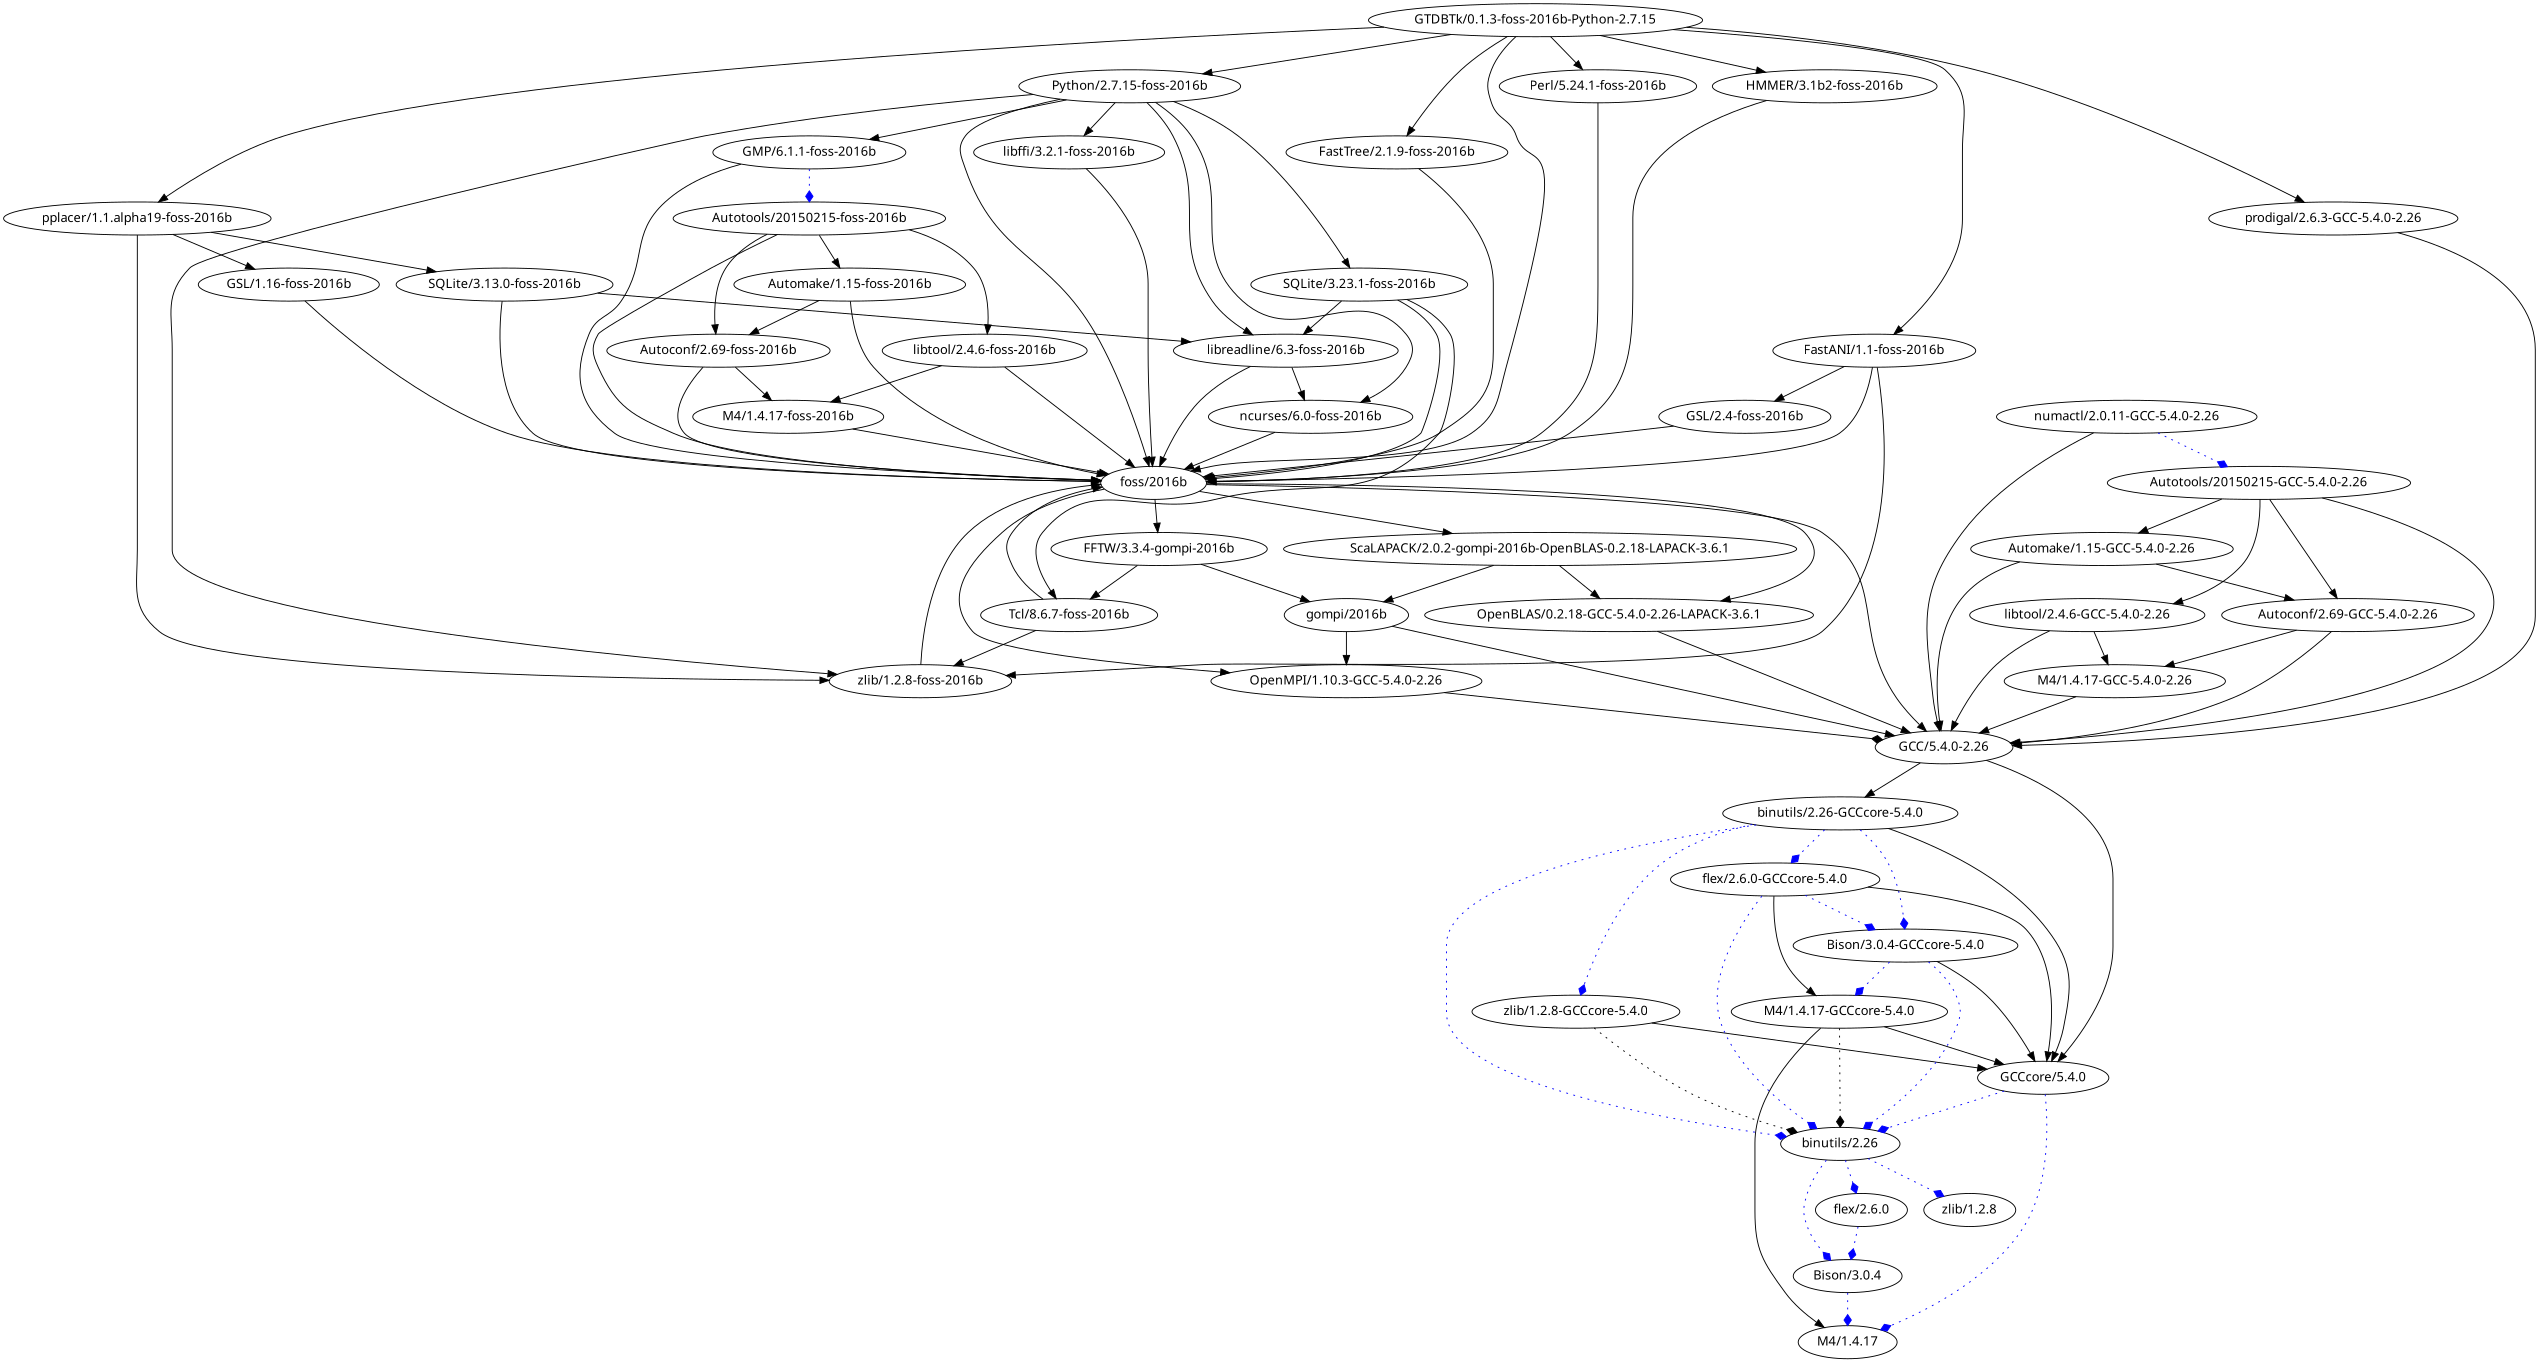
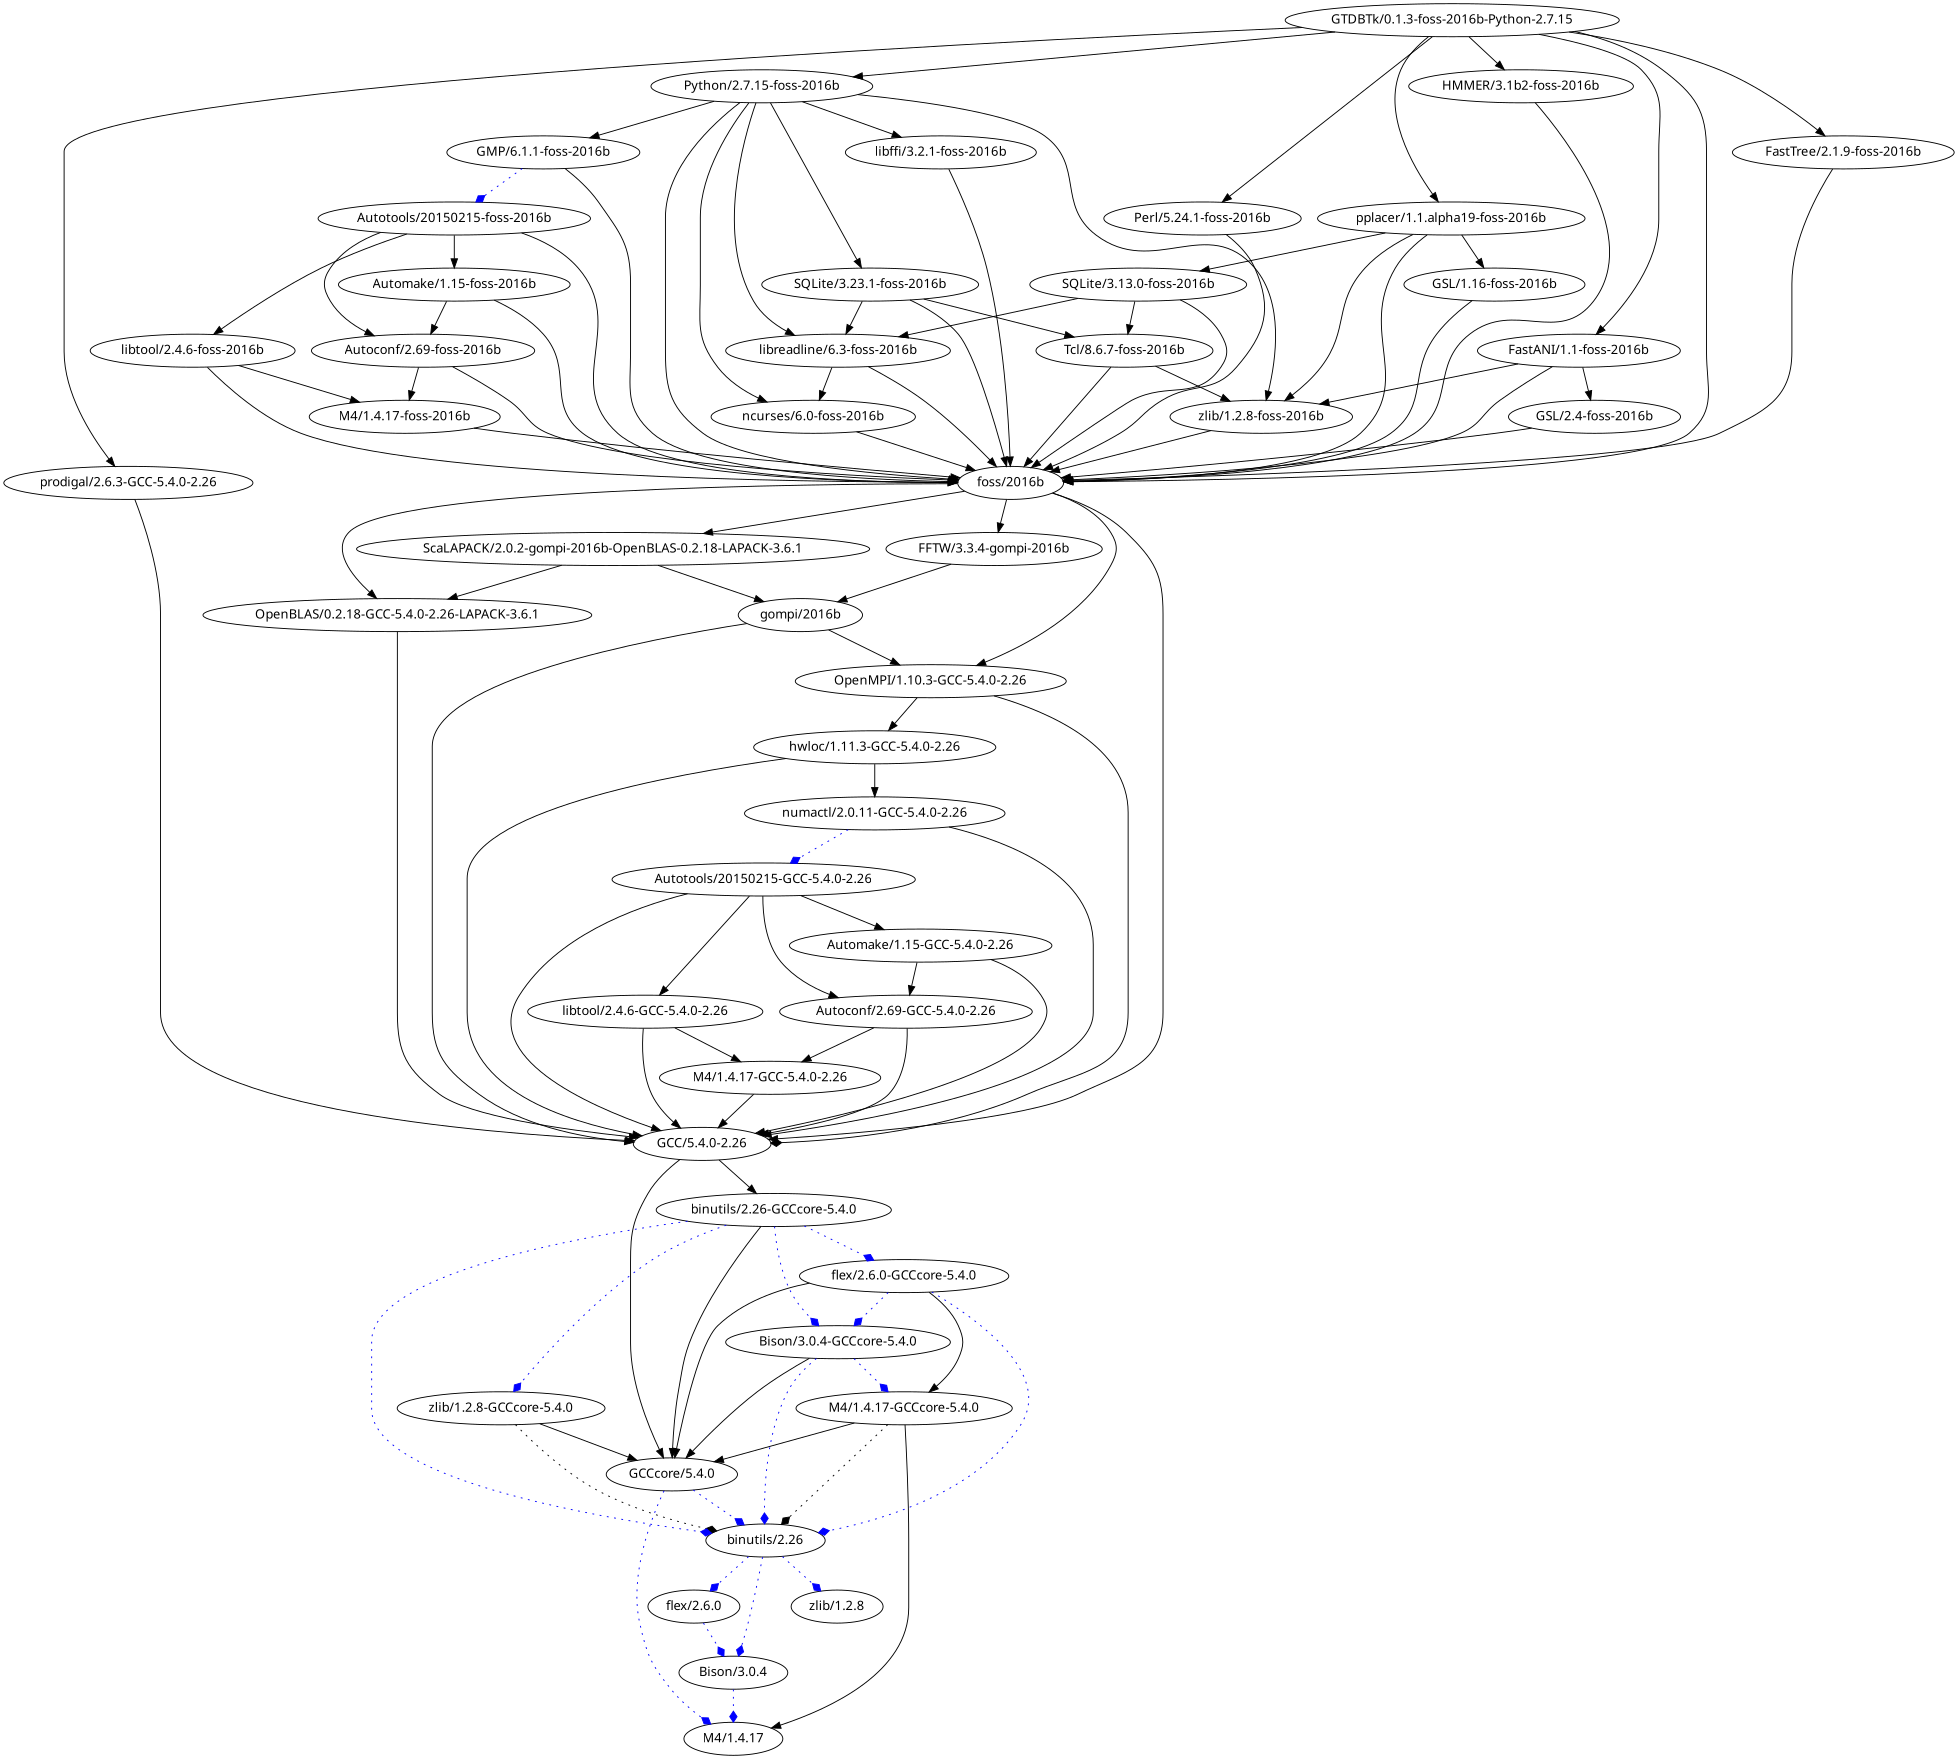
  digraph {
    fontname="Noto Sans"
    node [fontname="Noto Sans"]
    edge [fontname="Noto Sans"]
    "GMP/6.1.1-foss-2016b"
    "Autotools/20150215-foss-2016b"
    "foss/2016b"
    "libtool/2.4.6-foss-2016b"
    "Automake/1.15-foss-2016b"
    "Autoconf/2.69-foss-2016b"
    "GCC/5.4.0-2.26"
    "OpenMPI/1.10.3-GCC-5.4.0-2.26"
    "ScaLAPACK/2.0.2-gompi-2016b-OpenBLAS-0.2.18-LAPACK-3.6.1"
    "OpenBLAS/0.2.18-GCC-5.4.0-2.26-LAPACK-3.6.1"
    "FFTW/3.3.4-gompi-2016b"
    "zlib/1.2.8-GCCcore-5.4.0"
    "GCCcore/5.4.0"
    "binutils/2.26"
    "M4/1.4.17"
    "flex/2.6.0"
    "Bison/3.0.4"
    "zlib/1.2.8"
    "libreadline/6.3-foss-2016b"
    "ncurses/6.0-foss-2016b"
+   "hwloc/1.11.3-GCC-5.4.0-2.26"
    "numactl/2.0.11-GCC-5.4.0-2.26"
    "binutils/2.26-GCCcore-5.4.0"
    "Autotools/20150215-GCC-5.4.0-2.26"
    "M4/1.4.17-foss-2016b"
    "flex/2.6.0-GCCcore-5.4.0"
    "Bison/3.0.4-GCCcore-5.4.0"
    "M4/1.4.17-GCCcore-5.4.0"
    "Autoconf/2.69-GCC-5.4.0-2.26"
    "M4/1.4.17-GCC-5.4.0-2.26"
    "FastTree/2.1.9-foss-2016b"
    "prodigal/2.6.3-GCC-5.4.0-2.26"
    "gompi/2016b"
    "Python/2.7.15-foss-2016b"
    "SQLite/3.23.1-foss-2016b"
    "libffi/3.2.1-foss-2016b"
    "zlib/1.2.8-foss-2016b"
    "Tcl/8.6.7-foss-2016b"
    "Automake/1.15-GCC-5.4.0-2.26"
    "libtool/2.4.6-GCC-5.4.0-2.26"
    "SQLite/3.13.0-foss-2016b"
    "GTDBTk/0.1.3-foss-2016b-Python-2.7.15"
    "Perl/5.24.1-foss-2016b"
    "pplacer/1.1.alpha19-foss-2016b"
    "HMMER/3.1b2-foss-2016b"
    "FastANI/1.1-foss-2016b"
    "GSL/1.16-foss-2016b"
    "GSL/2.4-foss-2016b"
    "GMP/6.1.1-foss-2016b" -> "Autotools/20150215-foss-2016b" [arrowhead=diamond color=blue style=dotted]
    "GMP/6.1.1-foss-2016b" -> "foss/2016b"
    "Autotools/20150215-foss-2016b" -> "foss/2016b"
    "Autotools/20150215-foss-2016b" -> "libtool/2.4.6-foss-2016b"
    "Autotools/20150215-foss-2016b" -> "Automake/1.15-foss-2016b"
    "Autotools/20150215-foss-2016b" -> "Autoconf/2.69-foss-2016b"
    "foss/2016b" -> "GCC/5.4.0-2.26"
    "foss/2016b" -> "OpenMPI/1.10.3-GCC-5.4.0-2.26"
    "foss/2016b" -> "ScaLAPACK/2.0.2-gompi-2016b-OpenBLAS-0.2.18-LAPACK-3.6.1"
    "foss/2016b" -> "OpenBLAS/0.2.18-GCC-5.4.0-2.26-LAPACK-3.6.1"
    "foss/2016b" -> "FFTW/3.3.4-gompi-2016b"
    "libtool/2.4.6-foss-2016b" -> "foss/2016b"
    "libtool/2.4.6-foss-2016b" -> "M4/1.4.17-foss-2016b"
    "Automake/1.15-foss-2016b" -> "foss/2016b"
    "Automake/1.15-foss-2016b" -> "Autoconf/2.69-foss-2016b"
    "Autoconf/2.69-foss-2016b" -> "foss/2016b"
    "Autoconf/2.69-foss-2016b" -> "M4/1.4.17-foss-2016b"
    "GCC/5.4.0-2.26" -> "GCCcore/5.4.0"
    "GCC/5.4.0-2.26" -> "binutils/2.26-GCCcore-5.4.0"
    "OpenMPI/1.10.3-GCC-5.4.0-2.26" -> "GCC/5.4.0-2.26" [arrowhead=diamond]
+   "OpenMPI/1.10.3-GCC-5.4.0-2.26" -> "hwloc/1.11.3-GCC-5.4.0-2.26"
    "ScaLAPACK/2.0.2-gompi-2016b-OpenBLAS-0.2.18-LAPACK-3.6.1" -> "OpenBLAS/0.2.18-GCC-5.4.0-2.26-LAPACK-3.6.1"
    "ScaLAPACK/2.0.2-gompi-2016b-OpenBLAS-0.2.18-LAPACK-3.6.1" -> "gompi/2016b"
    "OpenBLAS/0.2.18-GCC-5.4.0-2.26-LAPACK-3.6.1" -> "GCC/5.4.0-2.26"
    "FFTW/3.3.4-gompi-2016b" -> "gompi/2016b"
    "zlib/1.2.8-GCCcore-5.4.0" -> "GCCcore/5.4.0"
    "zlib/1.2.8-GCCcore-5.4.0" -> "binutils/2.26" [arrowhead=diamond color=black style=dotted]
    "GCCcore/5.4.0" -> "binutils/2.26" [arrowhead=diamond color=blue style=dotted]
    "GCCcore/5.4.0" -> "M4/1.4.17" [arrowhead=diamond color=blue style=dotted]
    "binutils/2.26" -> "flex/2.6.0" [arrowhead=diamond color=blue style=dotted]
    "binutils/2.26" -> "Bison/3.0.4" [arrowhead=diamond color=blue style=dotted]
    "binutils/2.26" -> "zlib/1.2.8" [arrowhead=diamond color=blue style=dotted]
    "flex/2.6.0" -> "Bison/3.0.4" [arrowhead=diamond color=blue style=dotted]
    "Bison/3.0.4" -> "M4/1.4.17" [arrowhead=diamond color=blue style=dotted]
    "libreadline/6.3-foss-2016b" -> "foss/2016b"
    "libreadline/6.3-foss-2016b" -> "ncurses/6.0-foss-2016b"
    "ncurses/6.0-foss-2016b" -> "foss/2016b"
+   "hwloc/1.11.3-GCC-5.4.0-2.26" -> "GCC/5.4.0-2.26"
+   "hwloc/1.11.3-GCC-5.4.0-2.26" -> "numactl/2.0.11-GCC-5.4.0-2.26"
    "numactl/2.0.11-GCC-5.4.0-2.26" -> "GCC/5.4.0-2.26"
    "numactl/2.0.11-GCC-5.4.0-2.26" -> "Autotools/20150215-GCC-5.4.0-2.26" [arrowhead=diamond color=blue style=dotted]
    "binutils/2.26-GCCcore-5.4.0" -> "zlib/1.2.8-GCCcore-5.4.0" [arrowhead=diamond color=blue style=dotted]
    "binutils/2.26-GCCcore-5.4.0" -> "GCCcore/5.4.0"
    "binutils/2.26-GCCcore-5.4.0" -> "binutils/2.26" [arrowhead=diamond color=blue style=dotted]
    "binutils/2.26-GCCcore-5.4.0" -> "flex/2.6.0-GCCcore-5.4.0" [arrowhead=diamond color=blue style=dotted]
    "binutils/2.26-GCCcore-5.4.0" -> "Bison/3.0.4-GCCcore-5.4.0" [arrowhead=diamond color=blue style=dotted]
    "Autotools/20150215-GCC-5.4.0-2.26" -> "GCC/5.4.0-2.26"
    "Autotools/20150215-GCC-5.4.0-2.26" -> "Autoconf/2.69-GCC-5.4.0-2.26"
    "Autotools/20150215-GCC-5.4.0-2.26" -> "Automake/1.15-GCC-5.4.0-2.26"
    "Autotools/20150215-GCC-5.4.0-2.26" -> "libtool/2.4.6-GCC-5.4.0-2.26"
    "M4/1.4.17-foss-2016b" -> "foss/2016b"
    "flex/2.6.0-GCCcore-5.4.0" -> "GCCcore/5.4.0"
    "flex/2.6.0-GCCcore-5.4.0" -> "binutils/2.26" [arrowhead=diamond color=blue style=dotted]
    "flex/2.6.0-GCCcore-5.4.0" -> "Bison/3.0.4-GCCcore-5.4.0" [arrowhead=diamond color=blue style=dotted]
    "flex/2.6.0-GCCcore-5.4.0" -> "M4/1.4.17-GCCcore-5.4.0"
    "Bison/3.0.4-GCCcore-5.4.0" -> "GCCcore/5.4.0"
    "Bison/3.0.4-GCCcore-5.4.0" -> "binutils/2.26" [arrowhead=diamond color=blue style=dotted]
    "Bison/3.0.4-GCCcore-5.4.0" -> "M4/1.4.17-GCCcore-5.4.0" [arrowhead=diamond color=blue style=dotted]
    "M4/1.4.17-GCCcore-5.4.0" -> "GCCcore/5.4.0"
    "M4/1.4.17-GCCcore-5.4.0" -> "binutils/2.26" [arrowhead=diamond color=black style=dotted]
    "M4/1.4.17-GCCcore-5.4.0" -> "M4/1.4.17"
    "Autoconf/2.69-GCC-5.4.0-2.26" -> "GCC/5.4.0-2.26"
    "Autoconf/2.69-GCC-5.4.0-2.26" -> "M4/1.4.17-GCC-5.4.0-2.26"
    "M4/1.4.17-GCC-5.4.0-2.26" -> "GCC/5.4.0-2.26"
    "FastTree/2.1.9-foss-2016b" -> "foss/2016b"
    "prodigal/2.6.3-GCC-5.4.0-2.26" -> "GCC/5.4.0-2.26"
    "gompi/2016b" -> "GCC/5.4.0-2.26"
    "gompi/2016b" -> "OpenMPI/1.10.3-GCC-5.4.0-2.26"
    "Python/2.7.15-foss-2016b" -> "GMP/6.1.1-foss-2016b"
    "Python/2.7.15-foss-2016b" -> "foss/2016b"
    "Python/2.7.15-foss-2016b" -> "libreadline/6.3-foss-2016b"
    "Python/2.7.15-foss-2016b" -> "ncurses/6.0-foss-2016b"
    "Python/2.7.15-foss-2016b" -> "SQLite/3.23.1-foss-2016b"
    "Python/2.7.15-foss-2016b" -> "libffi/3.2.1-foss-2016b"
    "Python/2.7.15-foss-2016b" -> "zlib/1.2.8-foss-2016b"
    "SQLite/3.23.1-foss-2016b" -> "foss/2016b"
    "SQLite/3.23.1-foss-2016b" -> "libreadline/6.3-foss-2016b"
    "SQLite/3.23.1-foss-2016b" -> "Tcl/8.6.7-foss-2016b"
    "libffi/3.2.1-foss-2016b" -> "foss/2016b"
    "zlib/1.2.8-foss-2016b" -> "foss/2016b"
    "Tcl/8.6.7-foss-2016b" -> "foss/2016b"
    "Tcl/8.6.7-foss-2016b" -> "zlib/1.2.8-foss-2016b"
    "Automake/1.15-GCC-5.4.0-2.26" -> "GCC/5.4.0-2.26"
    "Automake/1.15-GCC-5.4.0-2.26" -> "Autoconf/2.69-GCC-5.4.0-2.26"
    "libtool/2.4.6-GCC-5.4.0-2.26" -> "GCC/5.4.0-2.26"
    "libtool/2.4.6-GCC-5.4.0-2.26" -> "M4/1.4.17-GCC-5.4.0-2.26"
    "SQLite/3.13.0-foss-2016b" -> "foss/2016b"
    "SQLite/3.13.0-foss-2016b" -> "libreadline/6.3-foss-2016b"
-   "FFTW/3.3.4-gompi-2016b" -> "Tcl/8.6.7-foss-2016b"
+   "SQLite/3.13.0-foss-2016b" -> "Tcl/8.6.7-foss-2016b"
    "GTDBTk/0.1.3-foss-2016b-Python-2.7.15" -> "foss/2016b"
    "GTDBTk/0.1.3-foss-2016b-Python-2.7.15" -> "FastTree/2.1.9-foss-2016b"
    "GTDBTk/0.1.3-foss-2016b-Python-2.7.15" -> "prodigal/2.6.3-GCC-5.4.0-2.26"
    "GTDBTk/0.1.3-foss-2016b-Python-2.7.15" -> "Python/2.7.15-foss-2016b"
    "GTDBTk/0.1.3-foss-2016b-Python-2.7.15" -> "Perl/5.24.1-foss-2016b"
    "GTDBTk/0.1.3-foss-2016b-Python-2.7.15" -> "pplacer/1.1.alpha19-foss-2016b"
    "GTDBTk/0.1.3-foss-2016b-Python-2.7.15" -> "HMMER/3.1b2-foss-2016b"
    "GTDBTk/0.1.3-foss-2016b-Python-2.7.15" -> "FastANI/1.1-foss-2016b"
    "Perl/5.24.1-foss-2016b" -> "foss/2016b"
+   "pplacer/1.1.alpha19-foss-2016b" -> "foss/2016b"
    "pplacer/1.1.alpha19-foss-2016b" -> "zlib/1.2.8-foss-2016b"
    "pplacer/1.1.alpha19-foss-2016b" -> "SQLite/3.13.0-foss-2016b"
    "pplacer/1.1.alpha19-foss-2016b" -> "GSL/1.16-foss-2016b"
    "HMMER/3.1b2-foss-2016b" -> "foss/2016b"
    "FastANI/1.1-foss-2016b" -> "foss/2016b"
    "FastANI/1.1-foss-2016b" -> "zlib/1.2.8-foss-2016b"
    "FastANI/1.1-foss-2016b" -> "GSL/2.4-foss-2016b"
    "GSL/1.16-foss-2016b" -> "foss/2016b"
    "GSL/2.4-foss-2016b" -> "foss/2016b"
  }
